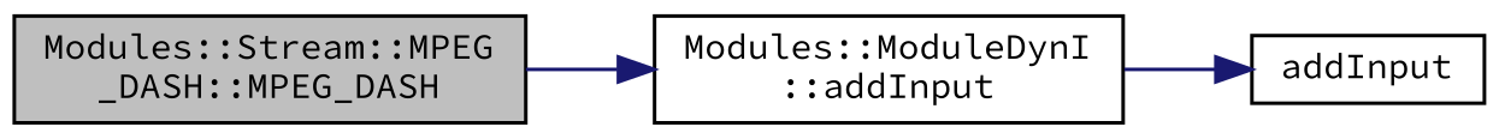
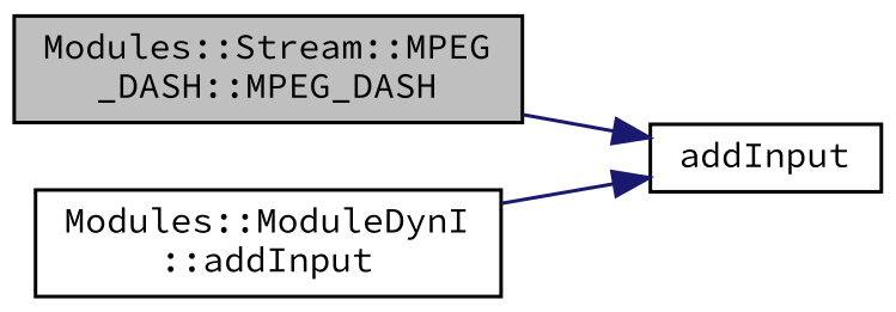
  digraph {
    fontname="Source Code Pro"
    rankdir=LR
    node [color=black fillcolor=white fontname="Source Code Pro" fontsize=10 shape=record style=filled]
    edge [color=midnightblue fontname="Source Code Pro" fontsize=10 labelfontname=Helvetica labelfontsize=10 style=solid]
    n1 [fillcolor=grey75 fontcolor=black height=0.2 label="Modules::Stream::MPEG\l_DASH::MPEG_DASH" width=0.4]
    n2 [height=0.2 label="Modules::ModuleDynI\l::addInput" width=0.4]
    n3 [height=0.2 label=addInput width=0.4]
-   n1 -> n2
+   n1 -> n3
    n2 -> n3
  }
